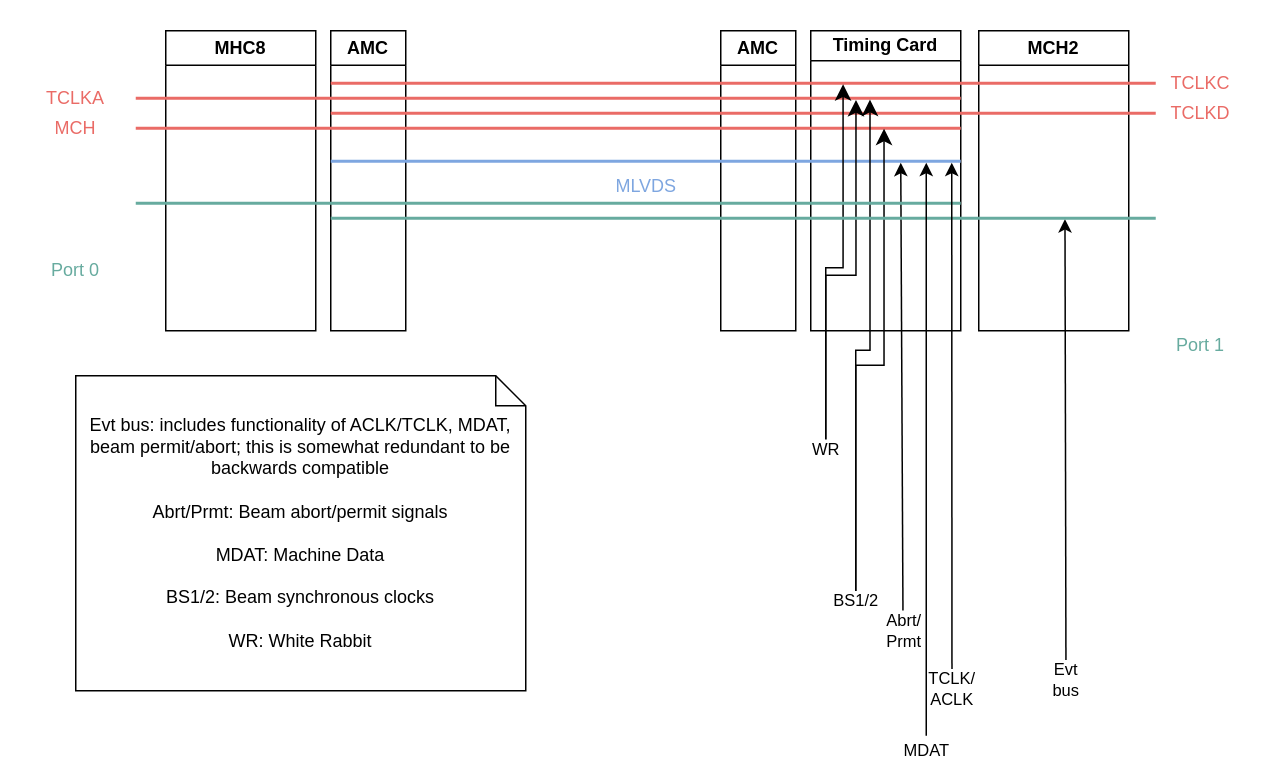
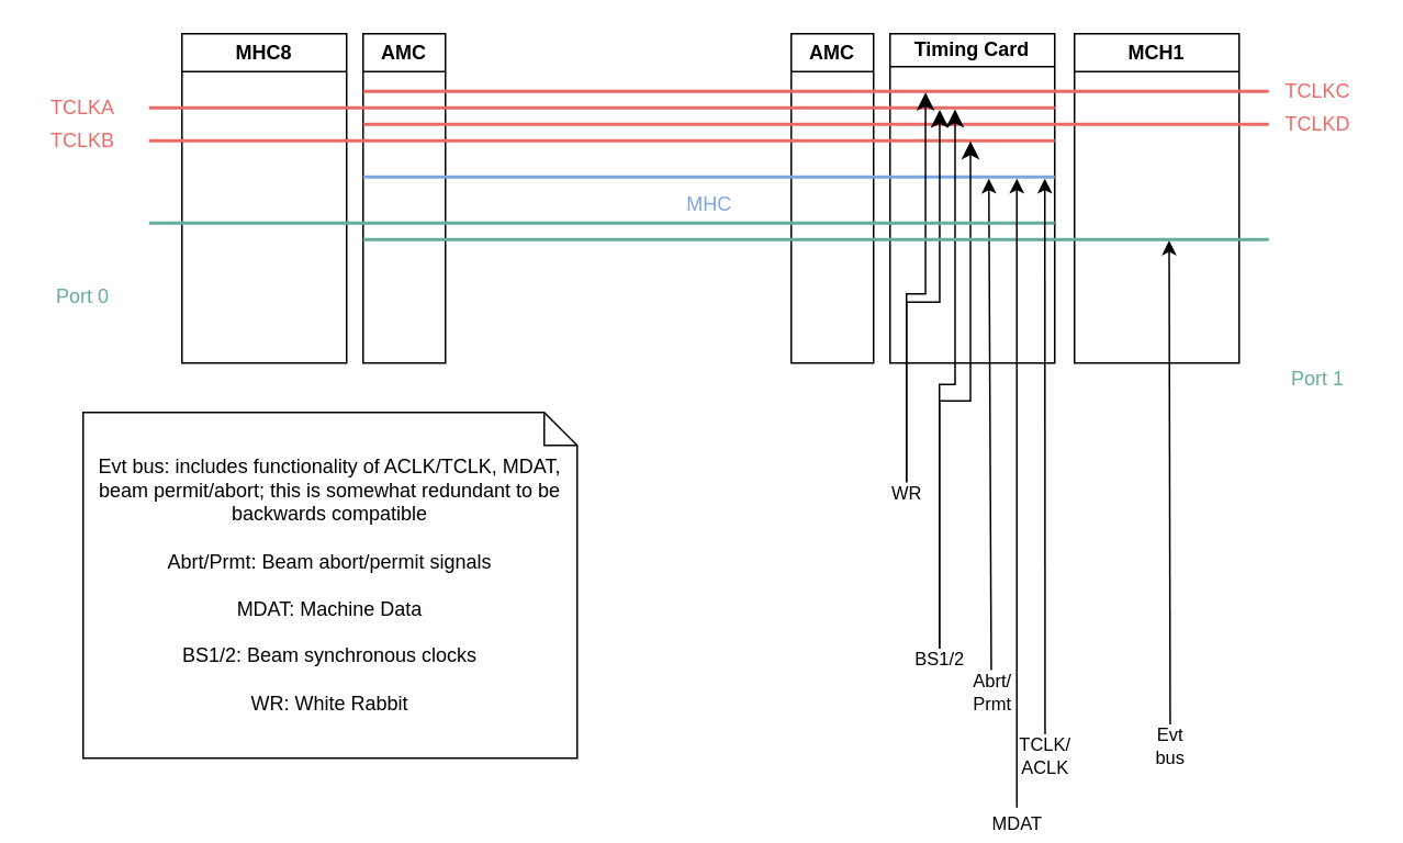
  <mxCell id="0" />
  <mxCell id="1" parent="0" />
- <mxCell id="2" value="MCH2" style="swimlane;whiteSpace=wrap;html=1;" vertex="1" parent="1"><mxGeometry x="652" y="20" width="100" height="200" as="geometry" /></mxCell>
+ <mxCell id="2" value="MCH1" style="swimlane;whiteSpace=wrap;html=1;" vertex="1" parent="1"><mxGeometry x="652" y="20" width="100" height="200" as="geometry" /></mxCell>
  <mxCell id="3" value="Evt&lt;br&gt;bus" style="endArrow=classic;html=1;rounded=0;entryX=0.89;entryY=0.556;entryDx=0;entryDy=0;entryPerimeter=0;" edge="1" parent="2" target="24"><mxGeometry x="-1" width="50" height="50" relative="1" as="geometry"><mxPoint x="58.16" y="433" as="sourcePoint" /><mxPoint x="58.0" y="82" as="targetPoint" /><mxPoint as="offset" /></mxGeometry></mxCell>
  <mxCell id="4" value="Timing Card" style="swimlane;whiteSpace=wrap;html=1;startSize=20;" vertex="1" parent="1"><mxGeometry x="540" y="20" width="100" height="200" as="geometry" /></mxCell>
  <mxCell id="5" value="MHC8" style="swimlane;whiteSpace=wrap;html=1;" vertex="1" parent="1"><mxGeometry x="110" y="20" width="100" height="200" as="geometry" /></mxCell>
  <mxCell id="6" value="AMC" style="swimlane;whiteSpace=wrap;html=1;" vertex="1" parent="1"><mxGeometry x="480" y="20" width="50" height="200" as="geometry" /></mxCell>
  <mxCell id="7" value="AMC" style="swimlane;whiteSpace=wrap;html=1;" vertex="1" parent="1"><mxGeometry x="220" y="20" width="50" height="200" as="geometry" /></mxCell>
  <mxCell id="8" value="" style="line;strokeWidth=2;html=1;strokeColor=#EA6B66;" vertex="1" parent="7"><mxGeometry x="-130" y="40" width="550" height="10" as="geometry" /></mxCell>
  <mxCell id="9" value="Evt bus: includes functionality of ACLK/TCLK, MDAT, beam permit/abort; this is somewhat redundant to be backwards compatible&lt;br&gt;&lt;br&gt;Abrt/Prmt: Beam abort/permit signals&lt;br&gt;&lt;br&gt;MDAT: Machine Data&lt;br&gt;&lt;br&gt;BS1/2: Beam synchronous clocks&lt;br&gt;&lt;br&gt;WR: White Rabbit" style="shape=note;size=20;whiteSpace=wrap;html=1;" vertex="1" parent="1"><mxGeometry x="50" y="250" width="300" height="210" as="geometry" /></mxCell>
  <mxCell id="10" value="TCLKA" style="text;html=1;strokeColor=none;fillColor=none;align=center;verticalAlign=middle;whiteSpace=wrap;rounded=0;fontColor=#EA6B66;" vertex="1" parent="1"><mxGeometry x="20" y="50" width="60" height="30" as="geometry" /></mxCell>
  <mxCell id="11" value="" style="line;strokeWidth=2;html=1;strokeColor=#EA6B66;" vertex="1" parent="1"><mxGeometry x="90" y="80" width="550" height="10" as="geometry" /></mxCell>
- <mxCell id="12" value="MCH" style="text;html=1;strokeColor=none;fillColor=none;align=center;verticalAlign=middle;whiteSpace=wrap;rounded=0;fontColor=#EA6B66;" vertex="1" parent="1"><mxGeometry x="20" y="70" width="60" height="30" as="geometry" /></mxCell>
+ <mxCell id="12" value="TCLKB" style="text;html=1;strokeColor=none;fillColor=none;align=center;verticalAlign=middle;whiteSpace=wrap;rounded=0;fontColor=#EA6B66;" vertex="1" parent="1"><mxGeometry x="20" y="70" width="60" height="30" as="geometry" /></mxCell>
  <mxCell id="13" value="" style="line;strokeWidth=2;html=1;strokeColor=#EA6B66;" vertex="1" parent="1"><mxGeometry x="220" y="70" width="550" height="10" as="geometry" /></mxCell>
  <mxCell id="14" value="" style="line;strokeWidth=2;html=1;strokeColor=#EA6B66;" vertex="1" parent="1"><mxGeometry x="220" y="50" width="550" height="10" as="geometry" /></mxCell>
  <mxCell id="15" value="TCLKC" style="text;html=1;strokeColor=none;fillColor=none;align=center;verticalAlign=middle;whiteSpace=wrap;rounded=0;fontColor=#EA6B66;" vertex="1" parent="1"><mxGeometry x="770" y="40" width="60" height="30" as="geometry" /></mxCell>
  <mxCell id="16" value="TCLKD" style="text;html=1;strokeColor=none;fillColor=none;align=center;verticalAlign=middle;whiteSpace=wrap;rounded=0;fontColor=#EA6B66;" vertex="1" parent="1"><mxGeometry x="770" y="60" width="60" height="30" as="geometry" /></mxCell>
- <mxCell id="17" value="MLVDS" style="line;strokeWidth=2;html=1;strokeColor=#7EA6E0;fontColor=#7EA6E0;" vertex="1" parent="1"><mxGeometry x="220" y="102" width="420" height="10" as="geometry" /></mxCell>
+ <mxCell id="17" value="MHC" style="line;strokeWidth=2;html=1;strokeColor=#7EA6E0;fontColor=#7EA6E0;" vertex="1" parent="1"><mxGeometry x="220" y="102" width="420" height="10" as="geometry" /></mxCell>
  <mxCell id="18" value="Abrt/&lt;br&gt;Prmt" style="endArrow=classic;html=1;rounded=0;entryX=0.963;entryY=0.575;entryDx=0;entryDy=0;entryPerimeter=0;" edge="1" parent="1"><mxGeometry x="-1" width="50" height="50" relative="1" as="geometry"><mxPoint x="601.54" y="420.25" as="sourcePoint" /><mxPoint x="600" y="108" as="targetPoint" /><mxPoint as="offset" /></mxGeometry></mxCell>
  <mxCell id="19" value="WR" style="edgeStyle=elbowEdgeStyle;elbow=vertical;endArrow=classic;html=1;curved=0;rounded=0;endSize=8;startSize=8;entryX=0.621;entryY=0.462;entryDx=0;entryDy=0;entryPerimeter=0;" edge="1" parent="1"><mxGeometry x="-1" width="50" height="50" relative="1" as="geometry"><mxPoint x="550" y="301" as="sourcePoint" /><mxPoint x="561.55" y="55.62" as="targetPoint" /><mxPoint as="offset" /></mxGeometry></mxCell>
  <mxCell id="20" value="WR" style="edgeStyle=elbowEdgeStyle;elbow=vertical;endArrow=classic;html=1;curved=0;rounded=0;endSize=8;startSize=8;entryX=0.873;entryY=0.712;entryDx=0;entryDy=0;entryPerimeter=0;" edge="1" parent="1"><mxGeometry x="-1" width="50" height="50" relative="1" as="geometry"><mxPoint x="550" y="299" as="sourcePoint" /><mxPoint x="570.15" y="66.12" as="targetPoint" /><mxPoint as="offset" /></mxGeometry></mxCell>
  <mxCell id="21" value="" style="edgeStyle=elbowEdgeStyle;elbow=vertical;endArrow=classic;html=1;curved=0;rounded=0;endSize=8;startSize=8;entryX=0.89;entryY=0.587;entryDx=0;entryDy=0;entryPerimeter=0;" edge="1" parent="1"><mxGeometry width="50" height="50" relative="1" as="geometry"><mxPoint x="570" y="400" as="sourcePoint" /><mxPoint x="579.5" y="65.87" as="targetPoint" /></mxGeometry></mxCell>
  <mxCell id="22" value="BS1/2" style="edgeStyle=elbowEdgeStyle;elbow=vertical;endArrow=classic;html=1;curved=0;rounded=0;endSize=8;startSize=8;entryX=0.907;entryY=0.525;entryDx=0;entryDy=0;entryPerimeter=0;" edge="1" parent="1" target="11"><mxGeometry x="-1" width="50" height="50" relative="1" as="geometry"><mxPoint x="570" y="400" as="sourcePoint" /><mxPoint x="590" y="90" as="targetPoint" /><mxPoint as="offset" /></mxGeometry></mxCell>
  <mxCell id="23" value="" style="line;strokeWidth=2;html=1;strokeColor=#67AB9F;" vertex="1" parent="1"><mxGeometry x="90" y="130" width="550" height="10" as="geometry" /></mxCell>
  <mxCell id="24" value="" style="line;strokeWidth=2;html=1;strokeColor=#67AB9F;" vertex="1" parent="1"><mxGeometry x="220" y="140" width="550" height="10" as="geometry" /></mxCell>
  <mxCell id="25" value="Port 0" style="text;html=1;strokeColor=none;fillColor=none;align=center;verticalAlign=middle;whiteSpace=wrap;rounded=0;fontColor=#67AB9F;" vertex="1" parent="1"><mxGeometry x="20" y="165" width="60" height="30" as="geometry" /></mxCell>
  <mxCell id="26" value="Port 1" style="text;html=1;strokeColor=none;fillColor=none;align=center;verticalAlign=middle;whiteSpace=wrap;rounded=0;fontColor=#67AB9F;" vertex="1" parent="1"><mxGeometry x="770" y="215" width="60" height="30" as="geometry" /></mxCell>
  <mxCell id="27" value="TCLK/&lt;br&gt;ACLK" style="endArrow=classic;html=1;rounded=0;entryX=0.902;entryY=0.7;entryDx=0;entryDy=0;entryPerimeter=0;" edge="1" parent="1"><mxGeometry x="-1" width="50" height="50" relative="1" as="geometry"><mxPoint x="634.16" y="459" as="sourcePoint" /><mxPoint x="634" y="108" as="targetPoint" /><mxPoint as="offset" /></mxGeometry></mxCell>
  <mxCell id="28" value="MDAT" style="endArrow=classic;html=1;rounded=0;entryX=0.902;entryY=0.7;entryDx=0;entryDy=0;entryPerimeter=0;" edge="1" parent="1"><mxGeometry x="-1" y="-10" width="50" height="50" relative="1" as="geometry"><mxPoint x="617" y="490" as="sourcePoint" /><mxPoint x="617" y="108" as="targetPoint" /><mxPoint x="-10" y="10" as="offset" /></mxGeometry></mxCell>
